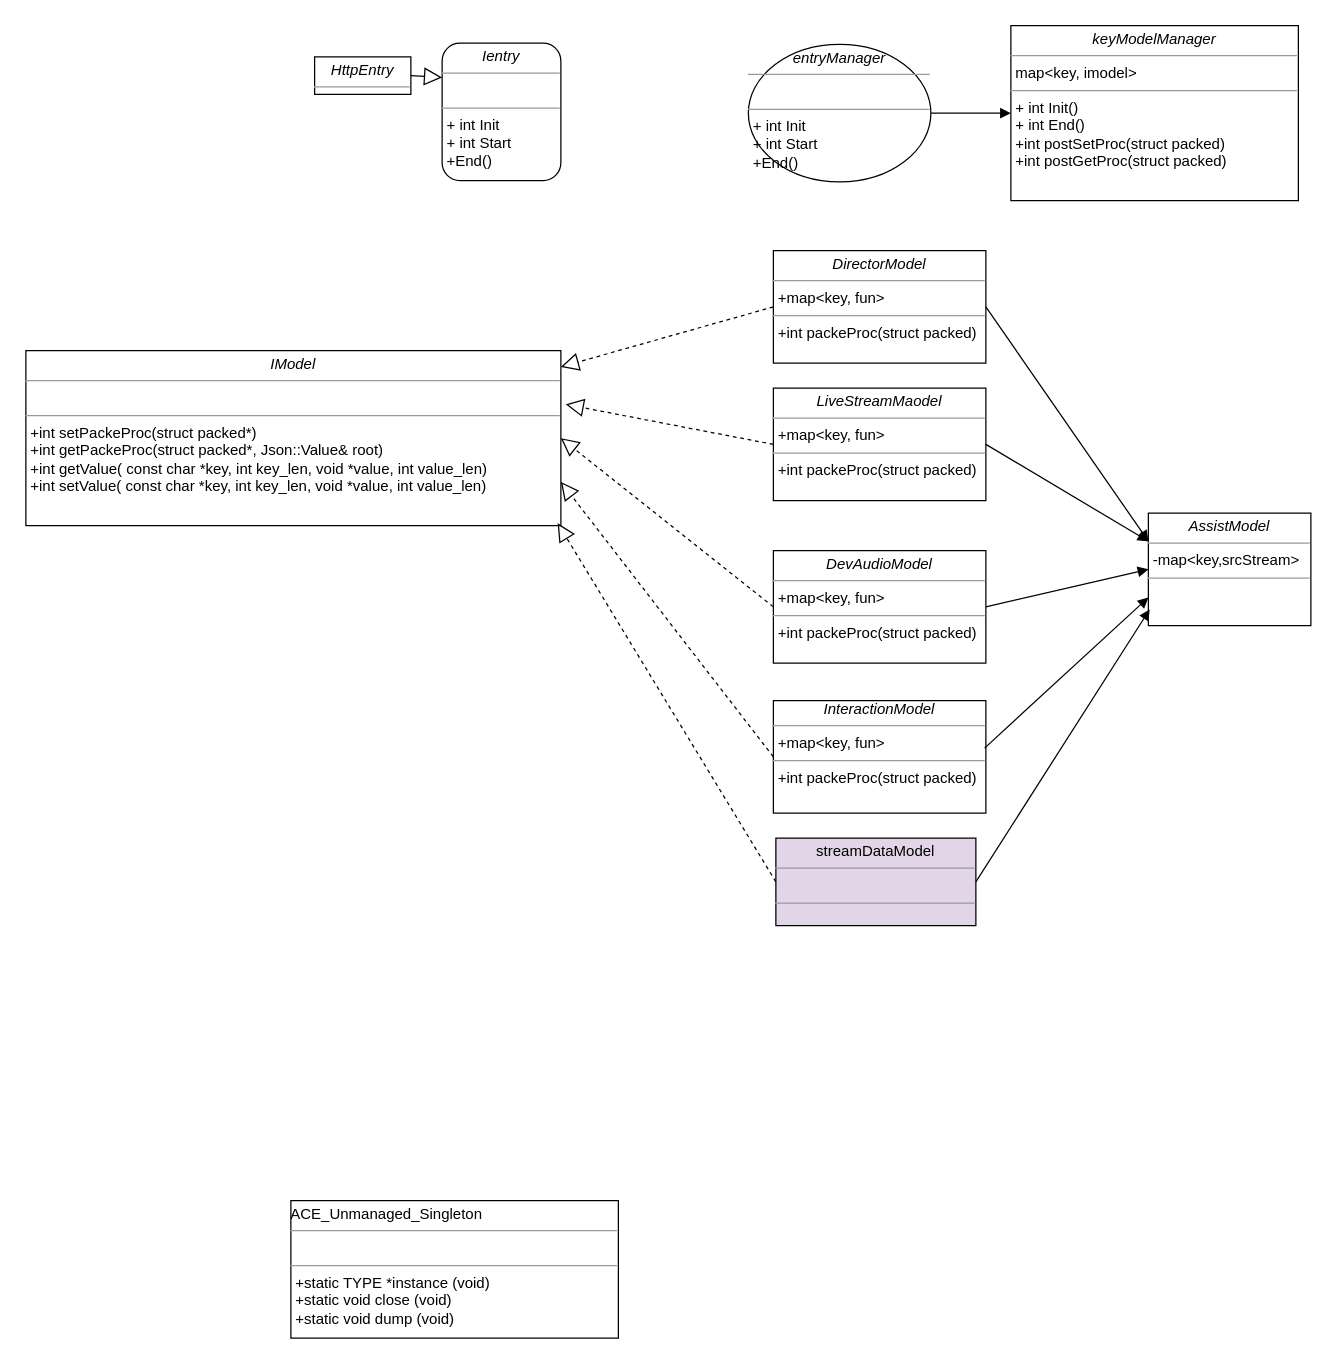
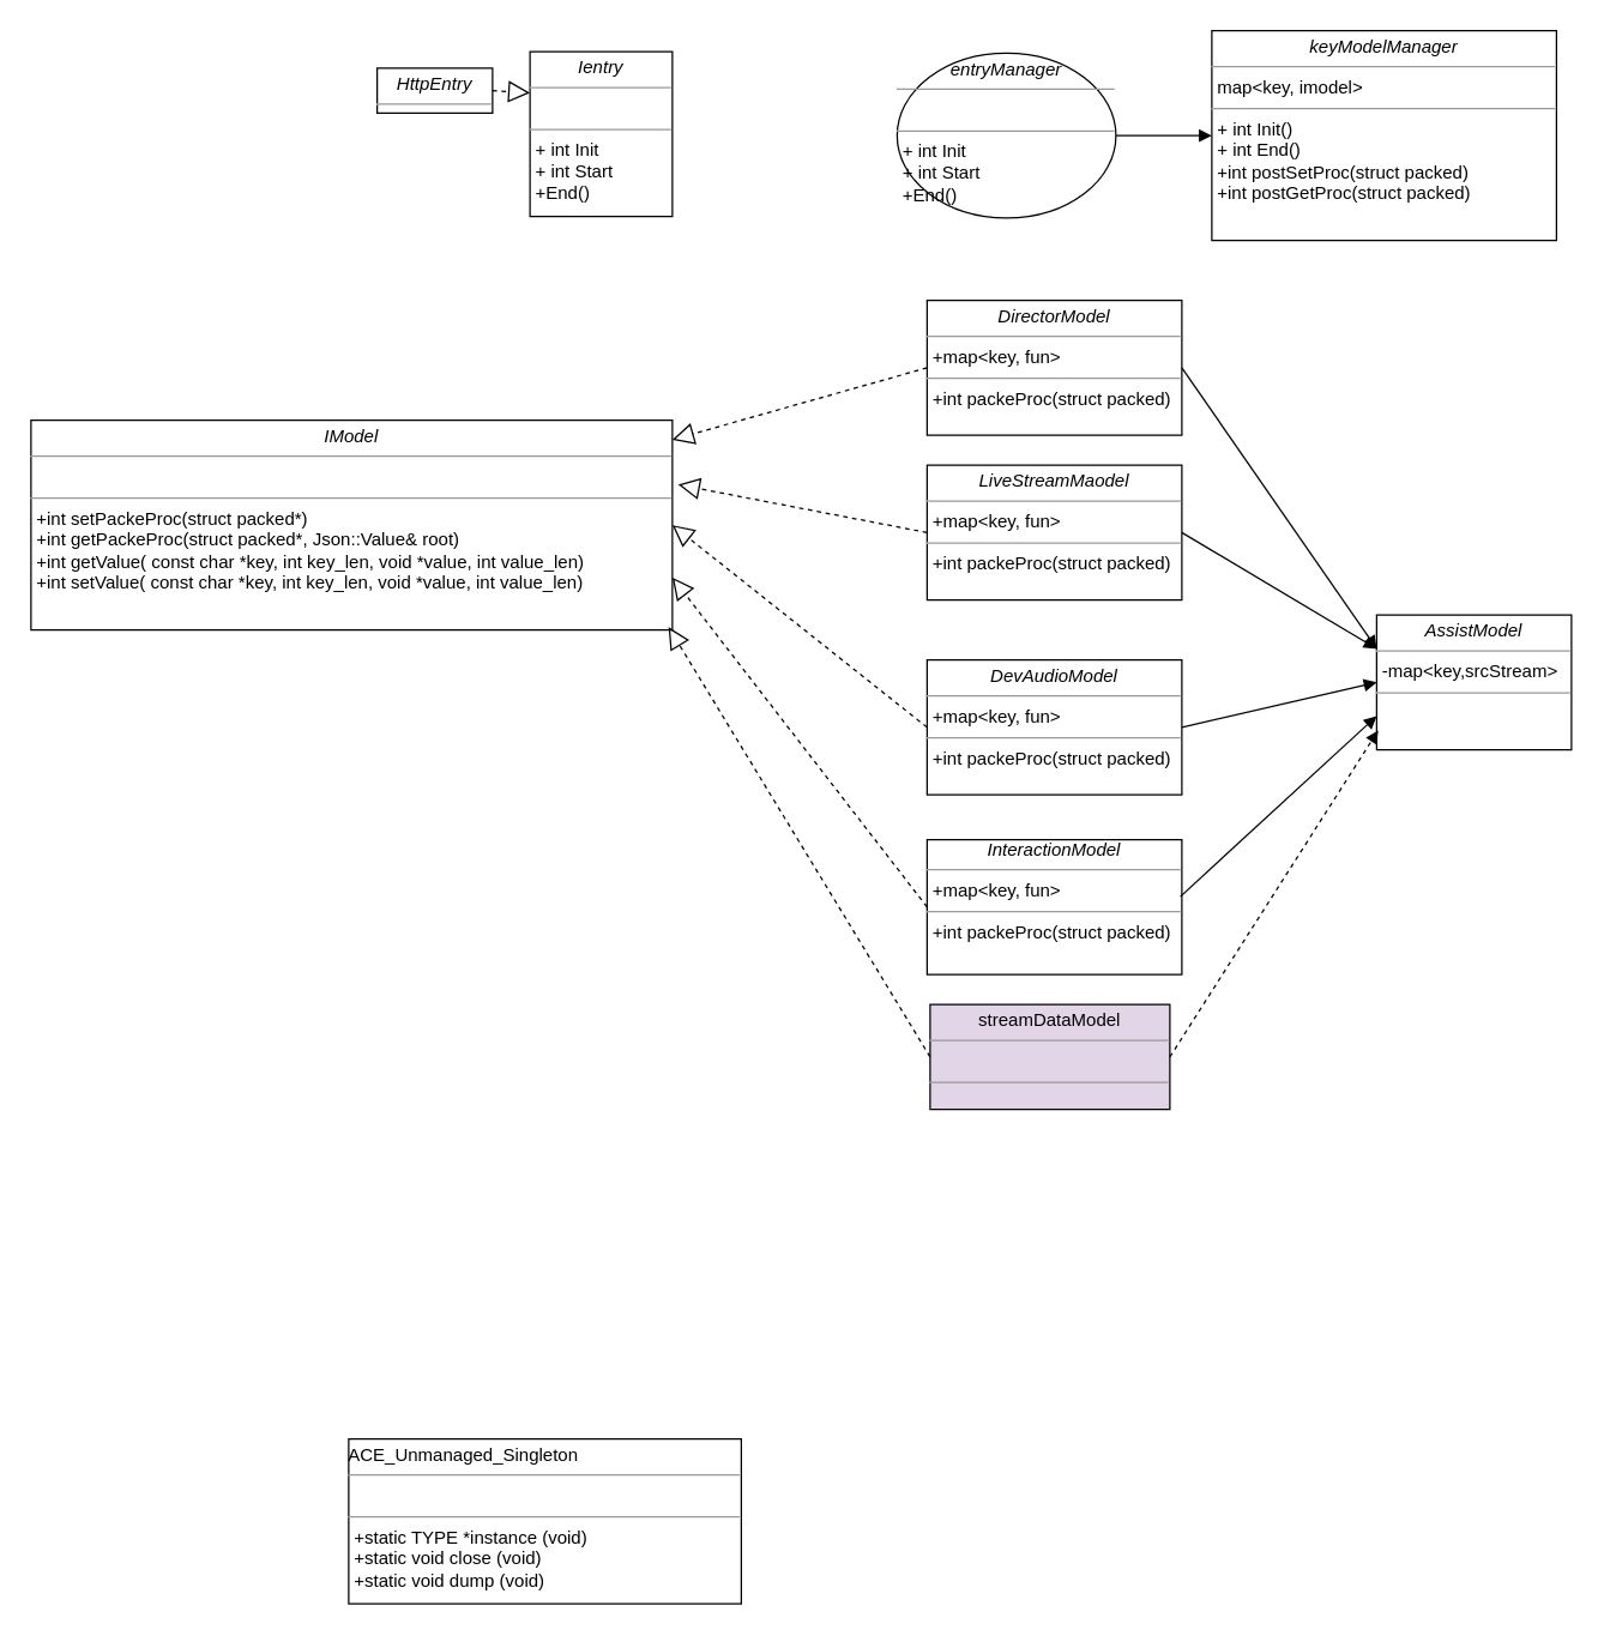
  <mxCell id="0" />
  <mxCell id="1" parent="0" />
- <mxCell id="2" value="&lt;p style=&quot;margin: 0px ; margin-top: 4px ; text-align: center&quot;&gt;&lt;i&gt;Ientry&lt;/i&gt;&lt;/p&gt;&lt;hr size=&quot;1&quot;&gt;&lt;p style=&quot;margin: 0px ; margin-left: 4px&quot;&gt;&lt;br&gt;&lt;/p&gt;&lt;hr size=&quot;1&quot;&gt;&lt;p style=&quot;margin: 0px ; margin-left: 4px&quot;&gt;+ int Init&lt;br&gt;+ int Start&lt;/p&gt;&lt;p style=&quot;margin: 0px ; margin-left: 4px&quot;&gt;+End()&lt;/p&gt;" style="verticalAlign=top;align=left;overflow=fill;fontSize=12;fontFamily=Helvetica;html=1;shadow=0;comic=0;labelBackgroundColor=none;strokeColor=#000000;strokeWidth=1;fillColor=#ffffff;rounded=1;" parent="1" vertex="1"><mxGeometry x="353" y="34" width="95" height="110" as="geometry" /></mxCell>
+ <mxCell id="2" value="&lt;p style=&quot;margin: 0px ; margin-top: 4px ; text-align: center&quot;&gt;&lt;i&gt;Ientry&lt;/i&gt;&lt;/p&gt;&lt;hr size=&quot;1&quot;&gt;&lt;p style=&quot;margin: 0px ; margin-left: 4px&quot;&gt;&lt;br&gt;&lt;/p&gt;&lt;hr size=&quot;1&quot;&gt;&lt;p style=&quot;margin: 0px ; margin-left: 4px&quot;&gt;+ int Init&lt;br&gt;+ int Start&lt;/p&gt;&lt;p style=&quot;margin: 0px ; margin-left: 4px&quot;&gt;+End()&lt;/p&gt;" style="verticalAlign=top;align=left;overflow=fill;fontSize=12;fontFamily=Helvetica;html=1;rounded=0;shadow=0;comic=0;labelBackgroundColor=none;strokeColor=#000000;strokeWidth=1;fillColor=#ffffff;" parent="1" vertex="1"><mxGeometry x="353" y="34" width="95" height="110" as="geometry" /></mxCell>
  <mxCell id="3" value="&lt;p style=&quot;margin: 0px ; margin-top: 4px ; text-align: center&quot;&gt;&lt;i&gt;HttpEntry&lt;/i&gt;&lt;/p&gt;&lt;hr size=&quot;1&quot;&gt;&lt;p style=&quot;margin: 0px ; margin-left: 4px&quot;&gt;&lt;br&gt;&lt;/p&gt;&lt;hr size=&quot;1&quot;&gt;&lt;p style=&quot;margin: 0px ; margin-left: 4px&quot;&gt;&lt;br&gt;&lt;/p&gt;" style="verticalAlign=top;align=left;overflow=fill;fontSize=12;fontFamily=Helvetica;html=1;rounded=0;shadow=0;comic=0;labelBackgroundColor=none;strokeColor=#000000;strokeWidth=1;fillColor=#ffffff;" parent="1" vertex="1"><mxGeometry x="251" y="45" width="77" height="30" as="geometry" /></mxCell>
- <mxCell id="4" value="" style="endArrow=block;dashed=0;endFill=0;endSize=12;html=1;entryX=0;entryY=0.25;entryDx=0;entryDy=0;exitX=1;exitY=0.5;exitDx=0;exitDy=0;" parent="1" source="3" target="2" edge="1"><mxGeometry width="160" relative="1" as="geometry"><mxPoint x="291" y="175" as="sourcePoint" /><mxPoint x="451" y="175" as="targetPoint" /></mxGeometry></mxCell>
+ <mxCell id="4" value="" style="endArrow=block;dashed=1;endFill=0;endSize=12;html=1;entryX=0;entryY=0.25;entryDx=0;entryDy=0;exitX=1;exitY=0.5;exitDx=0;exitDy=0;" parent="1" source="3" target="2" edge="1"><mxGeometry width="160" relative="1" as="geometry"><mxPoint x="291" y="175" as="sourcePoint" /><mxPoint x="451" y="175" as="targetPoint" /></mxGeometry></mxCell>
  <mxCell id="5" value="&lt;p style=&quot;margin: 0px ; margin-top: 4px ; text-align: center&quot;&gt;&lt;i&gt;keyModelManager&lt;/i&gt;&lt;/p&gt;&lt;hr size=&quot;1&quot;&gt;&lt;p style=&quot;margin: 0px ; margin-left: 4px&quot;&gt;map&amp;lt;key, imodel&amp;gt;&lt;/p&gt;&lt;hr size=&quot;1&quot;&gt;&lt;p style=&quot;margin: 0px ; margin-left: 4px&quot;&gt;+ int Init()&lt;br&gt;+ int End()&lt;/p&gt;&lt;p style=&quot;margin: 0px ; margin-left: 4px&quot;&gt;+int postSetProc(struct packed)&lt;/p&gt;&lt;p style=&quot;margin: 0px ; margin-left: 4px&quot;&gt;+int postGetProc(struct packed)&lt;br&gt;&lt;/p&gt;" style="verticalAlign=top;align=left;overflow=fill;fontSize=12;fontFamily=Helvetica;html=1;rounded=0;shadow=0;comic=0;labelBackgroundColor=none;strokeColor=#000000;strokeWidth=1;fillColor=#ffffff;" parent="1" vertex="1"><mxGeometry x="808" y="20" width="230" height="140" as="geometry" /></mxCell>
  <mxCell id="6" value="" style="html=1;verticalAlign=bottom;endArrow=block;entryX=0;entryY=0.5;entryDx=0;entryDy=0;exitX=1;exitY=0.5;exitDx=0;exitDy=0;" parent="1" source="23" target="5" edge="1"><mxGeometry width="80" relative="1" as="geometry"><mxPoint x="758" y="125" as="sourcePoint" /><mxPoint x="758" y="105" as="targetPoint" /></mxGeometry></mxCell>
  <mxCell id="7" value="&lt;p style=&quot;margin: 0px ; margin-top: 4px ; text-align: center&quot;&gt;&lt;span style=&quot;text-align: left&quot;&gt;streamDataModel&lt;/span&gt;&lt;br&gt;&lt;/p&gt;&lt;hr size=&quot;1&quot;&gt;&lt;p style=&quot;margin: 0px ; margin-left: 4px&quot;&gt;&lt;br&gt;&lt;/p&gt;&lt;hr size=&quot;1&quot;&gt;&lt;p style=&quot;margin: 0px ; margin-left: 4px&quot;&gt;&lt;br&gt;&lt;/p&gt;&lt;p style=&quot;margin: 0px ; margin-left: 4px&quot;&gt;&lt;br&gt;&lt;/p&gt;" style="verticalAlign=top;align=left;overflow=fill;fontSize=12;fontFamily=Helvetica;html=1;rounded=0;shadow=0;comic=0;labelBackgroundColor=none;strokeColor=#000000;strokeWidth=1;fillColor=#e1d5e7;" parent="1" vertex="1"><mxGeometry x="620" y="670" width="160" height="70" as="geometry" /></mxCell>
  <mxCell id="8" value="&lt;p style=&quot;margin: 0px ; margin-top: 4px ; text-align: center&quot;&gt;&lt;i&gt;IModel&lt;/i&gt;&lt;/p&gt;&lt;hr size=&quot;1&quot;&gt;&lt;p style=&quot;margin: 0px ; margin-left: 4px&quot;&gt;&lt;br&gt;&lt;/p&gt;&lt;hr size=&quot;1&quot;&gt;&lt;p style=&quot;margin: 0px ; margin-left: 4px&quot;&gt;&lt;span&gt;+int setPackeProc(struct packed*)&lt;/span&gt;&lt;br&gt;&lt;/p&gt;&lt;p style=&quot;margin: 0px ; margin-left: 4px&quot;&gt;+int getPackeProc(struct packed*, Json::Value&amp;amp; root)&lt;span&gt;&lt;br&gt;&lt;/span&gt;&lt;/p&gt;&lt;p style=&quot;margin: 0px 0px 0px 4px&quot;&gt;+int getValue( const char *key, int key_len, void *value, int value_len)&lt;/p&gt;&lt;p style=&quot;margin: 0px 0px 0px 4px&quot;&gt;+int setValue( const char *key, int key_len, void *value, int value_len)&lt;/p&gt;" style="verticalAlign=top;align=left;overflow=fill;fontSize=12;fontFamily=Helvetica;html=1;rounded=0;shadow=0;comic=0;labelBackgroundColor=none;strokeColor=#000000;strokeWidth=1;fillColor=#ffffff;" parent="1" vertex="1"><mxGeometry x="20" y="280" width="428" height="140" as="geometry" /></mxCell>
  <mxCell id="9" value="" style="endArrow=block;dashed=1;endFill=0;endSize=12;html=1;exitX=0;exitY=0.5;exitDx=0;exitDy=0;" parent="1" source="10" edge="1"><mxGeometry width="160" relative="1" as="geometry"><mxPoint x="578" y="245" as="sourcePoint" /><mxPoint x="448" y="293" as="targetPoint" /></mxGeometry></mxCell>
  <mxCell id="10" value="&lt;p style=&quot;margin: 0px ; margin-top: 4px ; text-align: center&quot;&gt;&lt;i&gt;DirectorModel&lt;/i&gt;&lt;/p&gt;&lt;hr size=&quot;1&quot;&gt;&lt;p style=&quot;margin: 0px ; margin-left: 4px&quot;&gt;+map&amp;lt;key, fun&amp;gt;&lt;br&gt;&lt;/p&gt;&lt;hr size=&quot;1&quot;&gt;&lt;p style=&quot;margin: 0px ; margin-left: 4px&quot;&gt;&lt;span&gt;+int packeProc(struct packed)&lt;/span&gt;&lt;br&gt;&lt;/p&gt;" style="verticalAlign=top;align=left;overflow=fill;fontSize=12;fontFamily=Helvetica;html=1;rounded=0;shadow=0;comic=0;labelBackgroundColor=none;strokeColor=#000000;strokeWidth=1;fillColor=#ffffff;" parent="1" vertex="1"><mxGeometry x="618" y="200" width="170" height="90" as="geometry" /></mxCell>
  <mxCell id="11" value="&lt;p style=&quot;margin: 0px ; margin-top: 4px ; text-align: center&quot;&gt;&lt;i&gt;LiveStreamMaodel&lt;/i&gt;&lt;/p&gt;&lt;hr size=&quot;1&quot;&gt;&lt;p style=&quot;margin: 0px ; margin-left: 4px&quot;&gt;+map&amp;lt;key, fun&amp;gt;&lt;br&gt;&lt;/p&gt;&lt;hr size=&quot;1&quot;&gt;&lt;p style=&quot;margin: 0px ; margin-left: 4px&quot;&gt;&lt;span&gt;+int packeProc(struct packed)&lt;/span&gt;&lt;br&gt;&lt;/p&gt;" style="verticalAlign=top;align=left;overflow=fill;fontSize=12;fontFamily=Helvetica;html=1;rounded=0;shadow=0;comic=0;labelBackgroundColor=none;strokeColor=#000000;strokeWidth=1;fillColor=#ffffff;" parent="1" vertex="1"><mxGeometry x="618" y="310" width="170" height="90" as="geometry" /></mxCell>
  <mxCell id="12" value="&lt;p style=&quot;margin: 0px ; margin-top: 4px ; text-align: center&quot;&gt;&lt;i&gt;DevAudioModel&lt;/i&gt;&lt;/p&gt;&lt;hr size=&quot;1&quot;&gt;&lt;p style=&quot;margin: 0px ; margin-left: 4px&quot;&gt;+map&amp;lt;key, fun&amp;gt;&lt;br&gt;&lt;/p&gt;&lt;hr size=&quot;1&quot;&gt;&lt;p style=&quot;margin: 0px ; margin-left: 4px&quot;&gt;&lt;span&gt;+int packeProc(struct packed)&lt;/span&gt;&lt;br&gt;&lt;/p&gt;" style="verticalAlign=top;align=left;overflow=fill;fontSize=12;fontFamily=Helvetica;html=1;rounded=0;shadow=0;comic=0;labelBackgroundColor=none;strokeColor=#000000;strokeWidth=1;fillColor=#ffffff;" parent="1" vertex="1"><mxGeometry x="618" y="440" width="170" height="90" as="geometry" /></mxCell>
  <mxCell id="13" value="" style="endArrow=block;dashed=1;endFill=0;endSize=12;html=1;entryX=1.009;entryY=0.307;entryDx=0;entryDy=0;exitX=0;exitY=0.5;exitDx=0;exitDy=0;entryPerimeter=0;" parent="1" source="11" target="8" edge="1"><mxGeometry width="160" relative="1" as="geometry"><mxPoint x="608" y="350" as="sourcePoint" /><mxPoint x="451" y="255" as="targetPoint" /></mxGeometry></mxCell>
  <mxCell id="14" value="" style="endArrow=block;dashed=1;endFill=0;endSize=12;html=1;entryX=1;entryY=0.5;entryDx=0;entryDy=0;exitX=0;exitY=0.5;exitDx=0;exitDy=0;" parent="1" source="12" target="8" edge="1"><mxGeometry width="160" relative="1" as="geometry"><mxPoint x="628" y="365" as="sourcePoint" /><mxPoint x="451" y="290" as="targetPoint" /></mxGeometry></mxCell>
  <mxCell id="15" value="&lt;p style=&quot;margin: 0px ; margin-top: 4px ; text-align: center&quot;&gt;&lt;i&gt;AssistModel&lt;/i&gt;&lt;/p&gt;&lt;hr size=&quot;1&quot;&gt;&lt;p style=&quot;margin: 0px ; margin-left: 4px&quot;&gt;-map&amp;lt;key,srcStream&amp;gt;&lt;/p&gt;&lt;hr size=&quot;1&quot;&gt;&lt;p style=&quot;margin: 0px ; margin-left: 4px&quot;&gt;&lt;br&gt;&lt;/p&gt;" style="verticalAlign=top;align=left;overflow=fill;fontSize=12;fontFamily=Helvetica;html=1;rounded=0;shadow=0;comic=0;labelBackgroundColor=none;strokeColor=#000000;strokeWidth=1;fillColor=#ffffff;" parent="1" vertex="1"><mxGeometry x="918" y="410" width="130" height="90" as="geometry" /></mxCell>
  <mxCell id="16" value="&lt;div style=&quot;text-align: center&quot;&gt;&lt;span&gt;&lt;i&gt;Interaction&lt;/i&gt;&lt;/span&gt;&lt;i&gt;Model&lt;/i&gt;&lt;/div&gt;&lt;hr size=&quot;1&quot;&gt;&lt;p style=&quot;margin: 0px ; margin-left: 4px&quot;&gt;+map&amp;lt;key, fun&amp;gt;&lt;br&gt;&lt;/p&gt;&lt;hr size=&quot;1&quot;&gt;&lt;p style=&quot;margin: 0px ; margin-left: 4px&quot;&gt;&lt;span&gt;+int packeProc(struct packed)&lt;/span&gt;&lt;br&gt;&lt;/p&gt;" style="verticalAlign=top;align=left;overflow=fill;fontSize=12;fontFamily=Helvetica;html=1;rounded=0;shadow=0;comic=0;labelBackgroundColor=none;strokeColor=#000000;strokeWidth=1;fillColor=#ffffff;" parent="1" vertex="1"><mxGeometry x="618" y="560" width="170" height="90" as="geometry" /></mxCell>
  <mxCell id="17" value="" style="endArrow=block;dashed=1;endFill=0;endSize=12;html=1;entryX=1;entryY=0.75;entryDx=0;entryDy=0;exitX=0;exitY=0.5;exitDx=0;exitDy=0;" parent="1" source="16" target="8" edge="1"><mxGeometry width="160" relative="1" as="geometry"><mxPoint x="628" y="495" as="sourcePoint" /><mxPoint x="458" y="395" as="targetPoint" /></mxGeometry></mxCell>
  <mxCell id="18" value="" style="html=1;verticalAlign=bottom;endArrow=block;entryX=0;entryY=0.25;entryDx=0;entryDy=0;exitX=1;exitY=0.5;exitDx=0;exitDy=0;" parent="1" source="10" target="15" edge="1"><mxGeometry width="80" relative="1" as="geometry"><mxPoint x="888" y="260" as="sourcePoint" /><mxPoint x="848" y="244.5" as="targetPoint" /></mxGeometry></mxCell>
  <mxCell id="19" value="" style="html=1;verticalAlign=bottom;endArrow=block;entryX=0;entryY=0.25;entryDx=0;entryDy=0;exitX=1;exitY=0.5;exitDx=0;exitDy=0;" parent="1" source="11" target="15" edge="1"><mxGeometry width="80" relative="1" as="geometry"><mxPoint x="818" y="400" as="sourcePoint" /><mxPoint x="858" y="233" as="targetPoint" /></mxGeometry></mxCell>
  <mxCell id="20" value="" style="html=1;verticalAlign=bottom;endArrow=block;entryX=0;entryY=0.5;entryDx=0;entryDy=0;exitX=1;exitY=0.5;exitDx=0;exitDy=0;" parent="1" source="12" target="15" edge="1"><mxGeometry width="80" relative="1" as="geometry"><mxPoint x="978" y="560" as="sourcePoint" /><mxPoint x="858" y="343" as="targetPoint" /></mxGeometry></mxCell>
  <mxCell id="21" value="" style="html=1;verticalAlign=bottom;endArrow=block;entryX=0;entryY=0.75;entryDx=0;entryDy=0;exitX=0.994;exitY=0.422;exitDx=0;exitDy=0;exitPerimeter=0;" parent="1" source="16" target="15" edge="1"><mxGeometry width="80" relative="1" as="geometry"><mxPoint x="918" y="550" as="sourcePoint" /><mxPoint x="858" y="518" as="targetPoint" /></mxGeometry></mxCell>
- <mxCell id="22" value="" style="html=1;verticalAlign=bottom;endArrow=block;entryX=0.008;entryY=0.856;entryDx=0;entryDy=0;entryPerimeter=0;exitX=1;exitY=0.5;exitDx=0;exitDy=0;" parent="1" source="7" target="15" edge="1"><mxGeometry width="80" relative="1" as="geometry"><mxPoint x="938" y="600" as="sourcePoint" /><mxPoint x="858" y="640" as="targetPoint" /><Array as="points" /></mxGeometry></mxCell>
+ <mxCell id="22" value="" style="html=1;verticalAlign=bottom;endArrow=block;entryX=0.008;entryY=0.856;entryDx=0;entryDy=0;entryPerimeter=0;exitX=1;exitY=0.5;exitDx=0;exitDy=0;dashed=1;" parent="1" source="7" target="15" edge="1"><mxGeometry width="80" relative="1" as="geometry"><mxPoint x="938" y="600" as="sourcePoint" /><mxPoint x="858" y="640" as="targetPoint" /><Array as="points" /></mxGeometry></mxCell>
  <mxCell id="23" value="&lt;p style=&quot;margin: 0px ; margin-top: 4px ; text-align: center&quot;&gt;&lt;i&gt;entryManager&lt;/i&gt;&lt;/p&gt;&lt;hr size=&quot;1&quot;&gt;&lt;p style=&quot;margin: 0px ; margin-left: 4px&quot;&gt;&lt;br&gt;&lt;/p&gt;&lt;hr size=&quot;1&quot;&gt;&lt;p style=&quot;margin: 0px ; margin-left: 4px&quot;&gt;+ int Init&lt;br&gt;+ int Start&lt;/p&gt;&lt;p style=&quot;margin: 0px ; margin-left: 4px&quot;&gt;+End()&lt;/p&gt;" style="ellipse;verticalAlign=top;align=left;overflow=fill;fontSize=12;fontFamily=Helvetica;html=1;shadow=0;comic=0;labelBackgroundColor=none;strokeColor=#000000;strokeWidth=1;fillColor=#ffffff;" parent="1" vertex="1"><mxGeometry x="598" y="35" width="146" height="110" as="geometry" /></mxCell>
  <mxCell id="24" value="" style="endArrow=block;dashed=1;endFill=0;endSize=12;html=1;entryX=0.994;entryY=0.986;entryDx=0;entryDy=0;exitX=0;exitY=0.5;exitDx=0;exitDy=0;entryPerimeter=0;" parent="1" source="7" target="8" edge="1"><mxGeometry width="160" relative="1" as="geometry"><mxPoint x="628" y="615" as="sourcePoint" /><mxPoint x="458" y="395" as="targetPoint" /></mxGeometry></mxCell>
  <mxCell id="25" value="&lt;p style=&quot;text-align: left ; margin: 4px 0px 0px&quot;&gt;ACE_Unmanaged_Singleton&lt;br&gt;&lt;/p&gt;&lt;hr size=&quot;1&quot;&gt;&lt;p style=&quot;margin: 0px ; margin-left: 4px&quot;&gt;&lt;br&gt;&lt;/p&gt;&lt;hr size=&quot;1&quot;&gt;&lt;p style=&quot;margin: 0px ; margin-left: 4px&quot;&gt;+static TYPE *instance (void)&lt;/p&gt;&lt;p style=&quot;margin: 0px 0px 0px 4px&quot;&gt;+static void close (void)&lt;/p&gt;&lt;p style=&quot;margin: 0px 0px 0px 4px&quot;&gt;+static void dump (void)&lt;/p&gt;&lt;p style=&quot;margin: 0px ; margin-left: 4px&quot;&gt;&lt;br&gt;&lt;/p&gt;" style="verticalAlign=top;align=left;overflow=fill;fontSize=12;fontFamily=Helvetica;html=1;rounded=0;shadow=0;comic=0;labelBackgroundColor=none;strokeColor=#000000;strokeWidth=1;fillColor=#ffffff;" vertex="1" parent="1"><mxGeometry x="232" y="960" width="262" height="110" as="geometry" /></mxCell>
